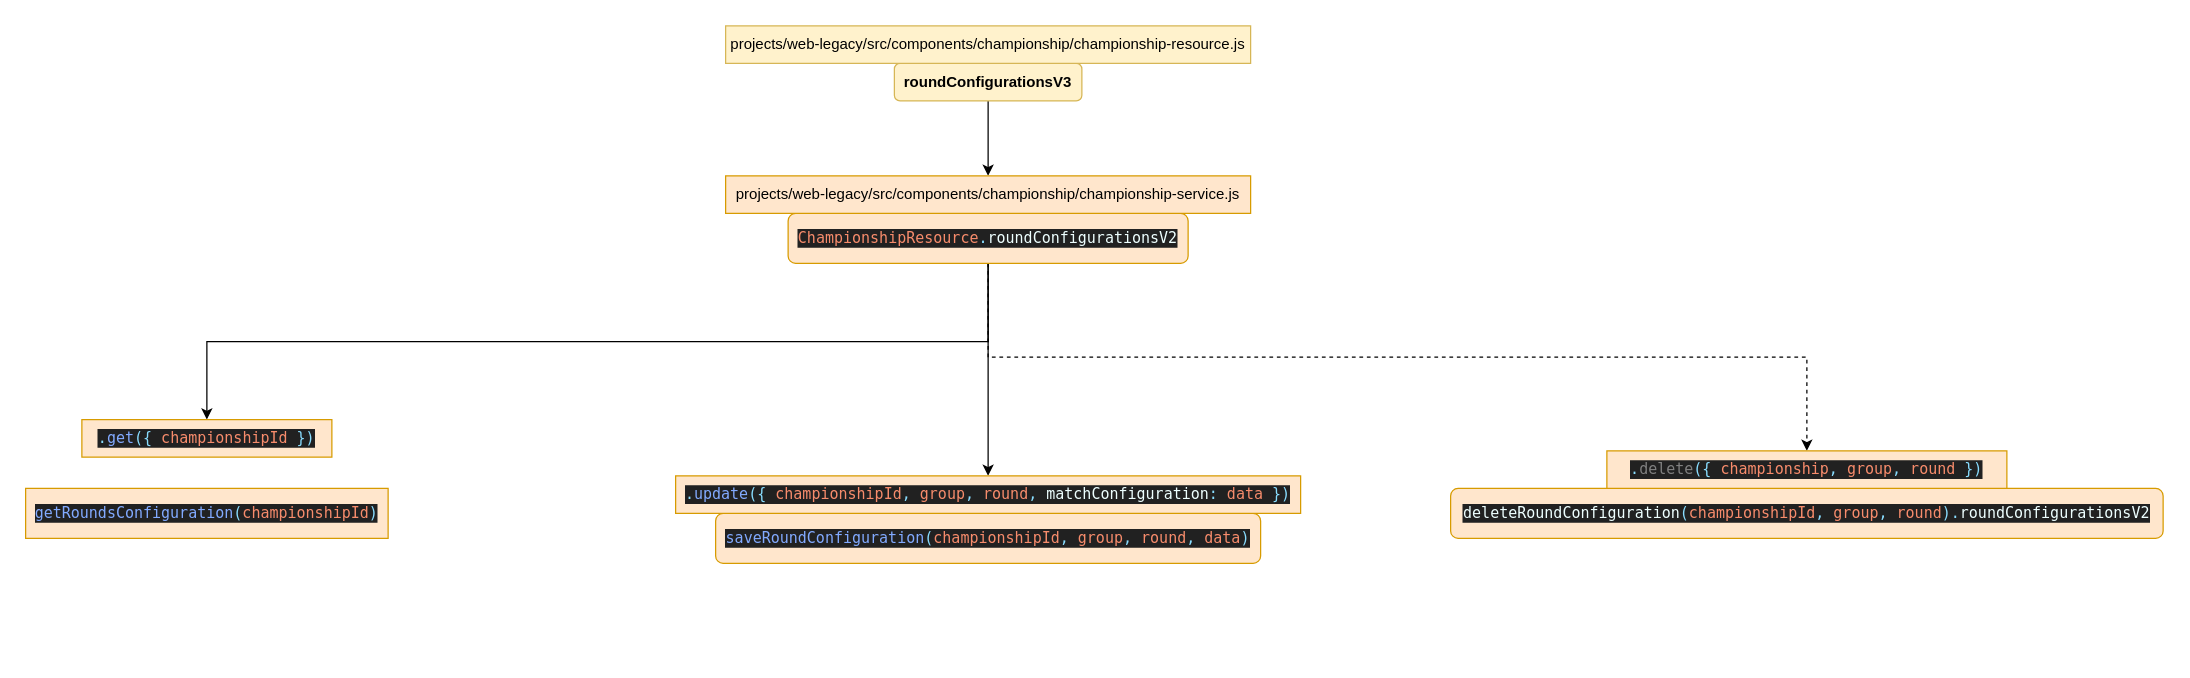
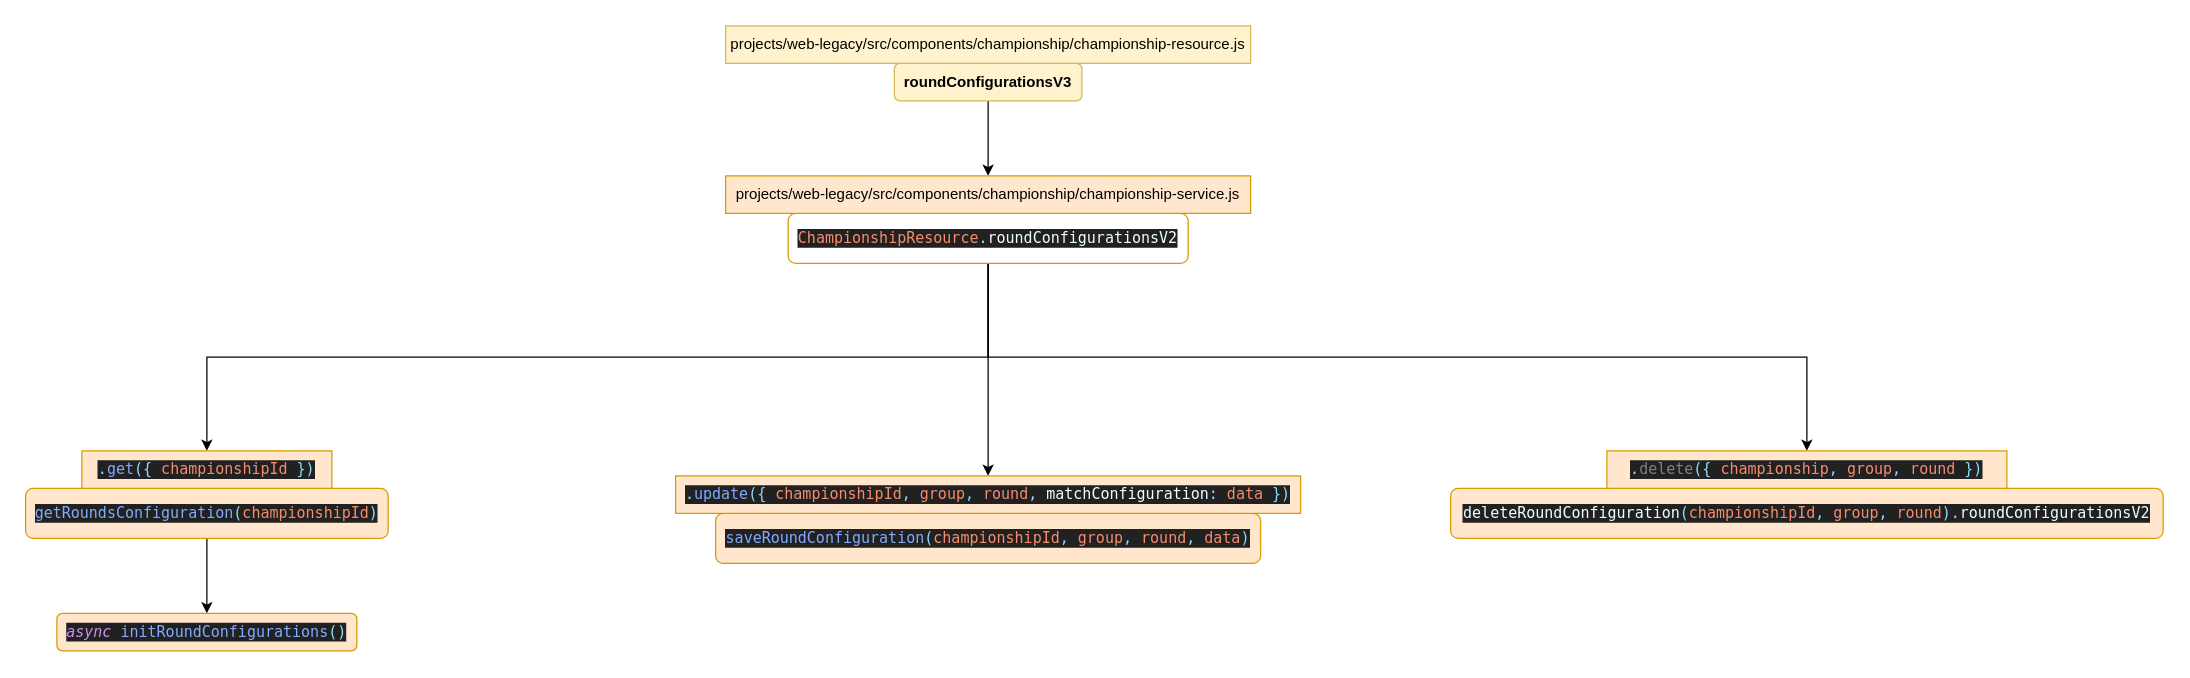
  <mxCell id="0" />
  <mxCell id="1" parent="0" />
  <mxCell id="2" style="edgeStyle=orthogonalEdgeStyle;rounded=0;orthogonalLoop=1;jettySize=auto;html=1;exitX=0.5;exitY=1;exitDx=0;exitDy=0;entryX=0.5;entryY=0;entryDx=0;entryDy=0;" edge="1" parent="1" source="3" target="9"><mxGeometry relative="1" as="geometry" /></mxCell>
  <mxCell id="3" value="&lt;b&gt;roundConfigurationsV3&lt;/b&gt;" style="rounded=1;whiteSpace=wrap;html=1;fillColor=#fff2cc;strokeColor=#d6b656;" vertex="1" parent="1"><mxGeometry x="715" y="50" width="150" height="30" as="geometry" /></mxCell>
  <mxCell id="4" value="projects/web-legacy/src/components/championship/championship-resource.js" style="text;html=1;strokeColor=#d6b656;fillColor=#fff2cc;align=center;verticalAlign=middle;whiteSpace=wrap;rounded=0;" vertex="1" parent="1"><mxGeometry x="580" y="20" width="420" height="30" as="geometry" /></mxCell>
  <mxCell id="5" style="edgeStyle=orthogonalEdgeStyle;rounded=0;orthogonalLoop=1;jettySize=auto;html=1;exitX=0.5;exitY=1;exitDx=0;exitDy=0;entryX=0.5;entryY=0;entryDx=0;entryDy=0;" edge="1" parent="1" source="8" target="14"><mxGeometry relative="1" as="geometry"><mxPoint x="500" y="260" as="targetPoint" /></mxGeometry></mxCell>
  <mxCell id="6" style="edgeStyle=orthogonalEdgeStyle;rounded=0;orthogonalLoop=1;jettySize=auto;html=1;exitX=0.5;exitY=1;exitDx=0;exitDy=0;entryX=0.5;entryY=0;entryDx=0;entryDy=0;" edge="1" parent="1" source="8" target="15"><mxGeometry relative="1" as="geometry" /></mxCell>
- <mxCell id="7" style="edgeStyle=orthogonalEdgeStyle;rounded=0;orthogonalLoop=1;jettySize=auto;html=1;exitX=0.5;exitY=1;exitDx=0;exitDy=0;entryX=0.5;entryY=0;entryDx=0;entryDy=0;dashed=1;" edge="1" parent="1" source="8" target="16"><mxGeometry relative="1" as="geometry" /></mxCell>
- <mxCell id="8" value="&lt;pre style=&quot;background-color: #212121 ; color: #eeffff ; font-family: &amp;#34;menlo&amp;#34; , monospace ; font-size: 9.0pt&quot;&gt;&lt;span style=&quot;color: #f78c6c&quot;&gt;ChampionshipResource&lt;/span&gt;&lt;span style=&quot;color: #89ddff&quot;&gt;.&lt;/span&gt;roundConfigurationsV2&lt;/pre&gt;" style="rounded=1;whiteSpace=wrap;html=1;fillColor=#ffe6cc;strokeColor=#d79b00;" vertex="1" parent="1"><mxGeometry x="630" y="170" width="320" height="40" as="geometry" /></mxCell>
+ <mxCell id="7" style="edgeStyle=orthogonalEdgeStyle;rounded=0;orthogonalLoop=1;jettySize=auto;html=1;exitX=0.5;exitY=1;exitDx=0;exitDy=0;entryX=0.5;entryY=0;entryDx=0;entryDy=0;" edge="1" parent="1" source="8" target="16"><mxGeometry relative="1" as="geometry" /></mxCell>
+ <mxCell id="8" value="&lt;pre style=&quot;background-color: #212121 ; color: #eeffff ; font-family: &amp;#34;menlo&amp;#34; , monospace ; font-size: 9.0pt&quot;&gt;&lt;span style=&quot;color: #f78c6c&quot;&gt;ChampionshipResource&lt;/span&gt;&lt;span style=&quot;color: #89ddff&quot;&gt;.&lt;/span&gt;roundConfigurationsV2&lt;/pre&gt;" style="rounded=1;whiteSpace=wrap;html=1;fillColor=#ffffff;strokeColor=#d79b00;" vertex="1" parent="1"><mxGeometry x="630" y="170" width="320" height="40" as="geometry" /></mxCell>
  <mxCell id="9" value="projects/web-legacy/src/components/championship/championship-service.js" style="text;html=1;strokeColor=#d79b00;fillColor=#ffe6cc;align=center;verticalAlign=middle;whiteSpace=wrap;rounded=0;" vertex="1" parent="1"><mxGeometry x="580" y="140" width="420" height="30" as="geometry" /></mxCell>
  <mxCell id="10" value="&lt;pre style=&quot;background-color: #212121 ; color: #eeffff ; font-family: &amp;#34;menlo&amp;#34; , monospace ; font-size: 9.0pt&quot;&gt;deleteRoundConfiguration&lt;span style=&quot;font-family: &amp;#34;menlo&amp;#34; , monospace ; font-size: 9pt ; color: rgb(137 , 221 , 255)&quot;&gt;(&lt;/span&gt;&lt;span style=&quot;font-family: &amp;#34;menlo&amp;#34; , monospace ; font-size: 9pt ; color: rgb(247 , 140 , 108)&quot;&gt;championshipId&lt;/span&gt;&lt;span style=&quot;font-family: &amp;#34;menlo&amp;#34; , monospace ; font-size: 9pt ; color: rgb(137 , 221 , 255)&quot;&gt;, &lt;/span&gt;&lt;span style=&quot;font-family: &amp;#34;menlo&amp;#34; , monospace ; font-size: 9pt ; color: rgb(247 , 140 , 108)&quot;&gt;group&lt;/span&gt;&lt;span style=&quot;font-family: &amp;#34;menlo&amp;#34; , monospace ; font-size: 9pt ; color: rgb(137 , 221 , 255)&quot;&gt;, &lt;/span&gt;&lt;span style=&quot;font-family: &amp;#34;menlo&amp;#34; , monospace ; font-size: 9pt ; color: rgb(247 , 140 , 108)&quot;&gt;round&lt;/span&gt;&lt;span style=&quot;font-family: &amp;#34;menlo&amp;#34; , monospace ; font-size: 9pt ; color: rgb(137 , 221 , 255)&quot;&gt;)&lt;/span&gt;&lt;span style=&quot;color: #89ddff&quot;&gt;.&lt;/span&gt;roundConfigurationsV2&lt;/pre&gt;" style="rounded=1;whiteSpace=wrap;html=1;fillColor=#ffe6cc;strokeColor=#d79b00;" vertex="1" parent="1"><mxGeometry x="1160" y="390" width="570" height="40" as="geometry" /></mxCell>
  <mxCell id="11" value="&lt;pre style=&quot;background-color: #212121 ; color: #eeffff ; font-family: &amp;#34;menlo&amp;#34; , monospace ; font-size: 9.0pt&quot;&gt;&lt;pre style=&quot;font-family: &amp;#34;menlo&amp;#34; , monospace ; font-size: 9pt&quot;&gt;&lt;span style=&quot;color: #82aaff&quot;&gt;saveRoundConfiguration&lt;/span&gt;&lt;span style=&quot;color: #89ddff&quot;&gt;(&lt;/span&gt;&lt;span style=&quot;color: #f78c6c&quot;&gt;championshipId&lt;/span&gt;&lt;span style=&quot;color: #89ddff&quot;&gt;, &lt;/span&gt;&lt;span style=&quot;color: #f78c6c&quot;&gt;group&lt;/span&gt;&lt;span style=&quot;color: #89ddff&quot;&gt;, &lt;/span&gt;&lt;span style=&quot;color: #f78c6c&quot;&gt;round&lt;/span&gt;&lt;span style=&quot;color: #89ddff&quot;&gt;, &lt;/span&gt;&lt;span style=&quot;color: #f78c6c&quot;&gt;data&lt;/span&gt;&lt;span style=&quot;color: #89ddff&quot;&gt;)&lt;/span&gt;&lt;/pre&gt;&lt;/pre&gt;" style="rounded=1;whiteSpace=wrap;html=1;fillColor=#ffe6cc;strokeColor=#d79b00;" vertex="1" parent="1"><mxGeometry x="572" y="410" width="436" height="40" as="geometry" /></mxCell>
- <mxCell id="13" value="&lt;pre style=&quot;background-color: #212121 ; color: #eeffff ; font-family: &amp;#34;menlo&amp;#34; , monospace ; font-size: 9.0pt&quot;&gt;&lt;pre style=&quot;font-family: &amp;#34;menlo&amp;#34; , monospace ; font-size: 9pt&quot;&gt;&lt;span style=&quot;color: #82aaff&quot;&gt;getRoundsConfiguration&lt;/span&gt;&lt;span style=&quot;color: #89ddff&quot;&gt;(&lt;/span&gt;&lt;span style=&quot;color: #f78c6c&quot;&gt;championshipId&lt;/span&gt;&lt;span style=&quot;color: #89ddff&quot;&gt;)&lt;/span&gt;&lt;/pre&gt;&lt;/pre&gt;" style="whiteSpace=wrap;html=1;fillColor=#ffe6cc;strokeColor=#d79b00;rounded=0;" vertex="1" parent="1"><mxGeometry x="20" y="390" width="290" height="40" as="geometry" /></mxCell>
- <mxCell id="14" value="&lt;pre style=&quot;background-color: #212121 ; color: #eeffff ; font-family: &amp;quot;menlo&amp;quot; , monospace ; font-size: 9.0pt&quot;&gt;&lt;span style=&quot;color: #89ddff&quot;&gt;.&lt;/span&gt;&lt;span style=&quot;color: #82aaff&quot;&gt;get&lt;/span&gt;&lt;span style=&quot;color: #89ddff&quot;&gt;({ &lt;/span&gt;&lt;span style=&quot;color: #f78c6c&quot;&gt;championshipId &lt;/span&gt;&lt;span style=&quot;color: #89ddff&quot;&gt;})&lt;/span&gt;&lt;/pre&gt;" style="text;html=1;strokeColor=#d79b00;fillColor=#ffe6cc;align=center;verticalAlign=middle;whiteSpace=wrap;rounded=0;" vertex="1" parent="1"><mxGeometry x="65" y="335" width="200" height="30" as="geometry" /></mxCell>
+ <mxCell id="12" style="edgeStyle=orthogonalEdgeStyle;rounded=0;orthogonalLoop=1;jettySize=auto;html=1;exitX=0.5;exitY=1;exitDx=0;exitDy=0;entryX=0.5;entryY=0;entryDx=0;entryDy=0;" edge="1" parent="1" source="13" target="17"><mxGeometry relative="1" as="geometry" /></mxCell>
+ <mxCell id="13" value="&lt;pre style=&quot;background-color: #212121 ; color: #eeffff ; font-family: &amp;#34;menlo&amp;#34; , monospace ; font-size: 9.0pt&quot;&gt;&lt;pre style=&quot;font-family: &amp;#34;menlo&amp;#34; , monospace ; font-size: 9pt&quot;&gt;&lt;span style=&quot;color: #82aaff&quot;&gt;getRoundsConfiguration&lt;/span&gt;&lt;span style=&quot;color: #89ddff&quot;&gt;(&lt;/span&gt;&lt;span style=&quot;color: #f78c6c&quot;&gt;championshipId&lt;/span&gt;&lt;span style=&quot;color: #89ddff&quot;&gt;)&lt;/span&gt;&lt;/pre&gt;&lt;/pre&gt;" style="rounded=1;whiteSpace=wrap;html=1;fillColor=#ffe6cc;strokeColor=#d79b00;" vertex="1" parent="1"><mxGeometry x="20" y="390" width="290" height="40" as="geometry" /></mxCell>
+ <mxCell id="14" value="&lt;pre style=&quot;background-color: #212121 ; color: #eeffff ; font-family: &amp;quot;menlo&amp;quot; , monospace ; font-size: 9.0pt&quot;&gt;&lt;span style=&quot;color: #89ddff&quot;&gt;.&lt;/span&gt;&lt;span style=&quot;color: #82aaff&quot;&gt;get&lt;/span&gt;&lt;span style=&quot;color: #89ddff&quot;&gt;({ &lt;/span&gt;&lt;span style=&quot;color: #f78c6c&quot;&gt;championshipId &lt;/span&gt;&lt;span style=&quot;color: #89ddff&quot;&gt;})&lt;/span&gt;&lt;/pre&gt;" style="text;html=1;strokeColor=#d79b00;fillColor=#ffe6cc;align=center;verticalAlign=middle;whiteSpace=wrap;rounded=0;" vertex="1" parent="1"><mxGeometry x="65" y="360" width="200" height="30" as="geometry" /></mxCell>
  <mxCell id="15" value="&lt;pre style=&quot;background-color: #212121 ; color: #eeffff ; font-family: &amp;quot;menlo&amp;quot; , monospace ; font-size: 9.0pt&quot;&gt;&lt;span style=&quot;color: #89ddff&quot;&gt;.&lt;/span&gt;&lt;span style=&quot;color: #82aaff&quot;&gt;update&lt;/span&gt;&lt;span style=&quot;color: #89ddff&quot;&gt;({ &lt;/span&gt;&lt;span style=&quot;color: #f78c6c&quot;&gt;championshipId&lt;/span&gt;&lt;span style=&quot;color: #89ddff&quot;&gt;, &lt;/span&gt;&lt;span style=&quot;color: #f78c6c&quot;&gt;group&lt;/span&gt;&lt;span style=&quot;color: #89ddff&quot;&gt;, &lt;/span&gt;&lt;span style=&quot;color: #f78c6c&quot;&gt;round&lt;/span&gt;&lt;span style=&quot;color: #89ddff&quot;&gt;, &lt;/span&gt;matchConfiguration&lt;span style=&quot;color: #89ddff&quot;&gt;: &lt;/span&gt;&lt;span style=&quot;color: #f78c6c&quot;&gt;data &lt;/span&gt;&lt;span style=&quot;color: #89ddff&quot;&gt;})&lt;/span&gt;&lt;/pre&gt;" style="text;html=1;strokeColor=#d79b00;fillColor=#ffe6cc;align=center;verticalAlign=middle;whiteSpace=wrap;rounded=0;" vertex="1" parent="1"><mxGeometry x="540" y="380" width="500" height="30" as="geometry" /></mxCell>
  <mxCell id="16" value="&lt;pre style=&quot;background-color: #212121 ; color: #eeffff ; font-family: &amp;quot;menlo&amp;quot; , monospace ; font-size: 9.0pt&quot;&gt;&lt;span style=&quot;color: #89ddff&quot;&gt;.&lt;/span&gt;&lt;span style=&quot;color: #808080&quot;&gt;delete&lt;/span&gt;&lt;span style=&quot;color: #89ddff&quot;&gt;({ &lt;/span&gt;&lt;span style=&quot;color: #f78c6c&quot;&gt;championship&lt;/span&gt;&lt;span style=&quot;color: #89ddff&quot;&gt;, &lt;/span&gt;&lt;span style=&quot;color: #f78c6c&quot;&gt;group&lt;/span&gt;&lt;span style=&quot;color: #89ddff&quot;&gt;, &lt;/span&gt;&lt;span style=&quot;color: #f78c6c&quot;&gt;round &lt;/span&gt;&lt;span style=&quot;color: #89ddff&quot;&gt;})&lt;/span&gt;&lt;/pre&gt;" style="text;html=1;strokeColor=#d79b00;fillColor=#ffe6cc;align=center;verticalAlign=middle;whiteSpace=wrap;rounded=0;" vertex="1" parent="1"><mxGeometry x="1285" y="360" width="320" height="30" as="geometry" /></mxCell>
+ <mxCell id="17" value="&lt;pre style=&quot;background-color: #212121 ; color: #eeffff ; font-family: &amp;quot;menlo&amp;quot; , monospace ; font-size: 9.0pt&quot;&gt;&lt;span style=&quot;color: #c792ea ; font-style: italic&quot;&gt;async &lt;/span&gt;&lt;span style=&quot;color: #82aaff&quot;&gt;initRoundConfigurations&lt;/span&gt;&lt;span style=&quot;color: #89ddff&quot;&gt;()&lt;/span&gt;&lt;/pre&gt;" style="rounded=1;whiteSpace=wrap;html=1;fillColor=#ffe6cc;strokeColor=#d79b00;" vertex="1" parent="1"><mxGeometry x="45" y="490" width="240" height="30" as="geometry" /></mxCell>
